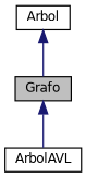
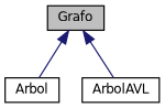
  digraph {
    node [color=black fillcolor=white fontname=Helvetica fontsize=10 shape=record style=filled]
    edge [color=midnightblue dir=back fontname=Helvetica fontsize=10 labelfontname=Helvetica labelfontsize=10 style=solid]
    n1 [fillcolor=grey75 fontcolor=black height=0.2 label=Grafo width=0.4]
    n2 [height=0.2 label=Arbol width=0.4]
    n3 [height=0.2 label=ArbolAVL width=0.4]
-   n2 -> n1
+   n1 -> n2
    n1 -> n3
  }
